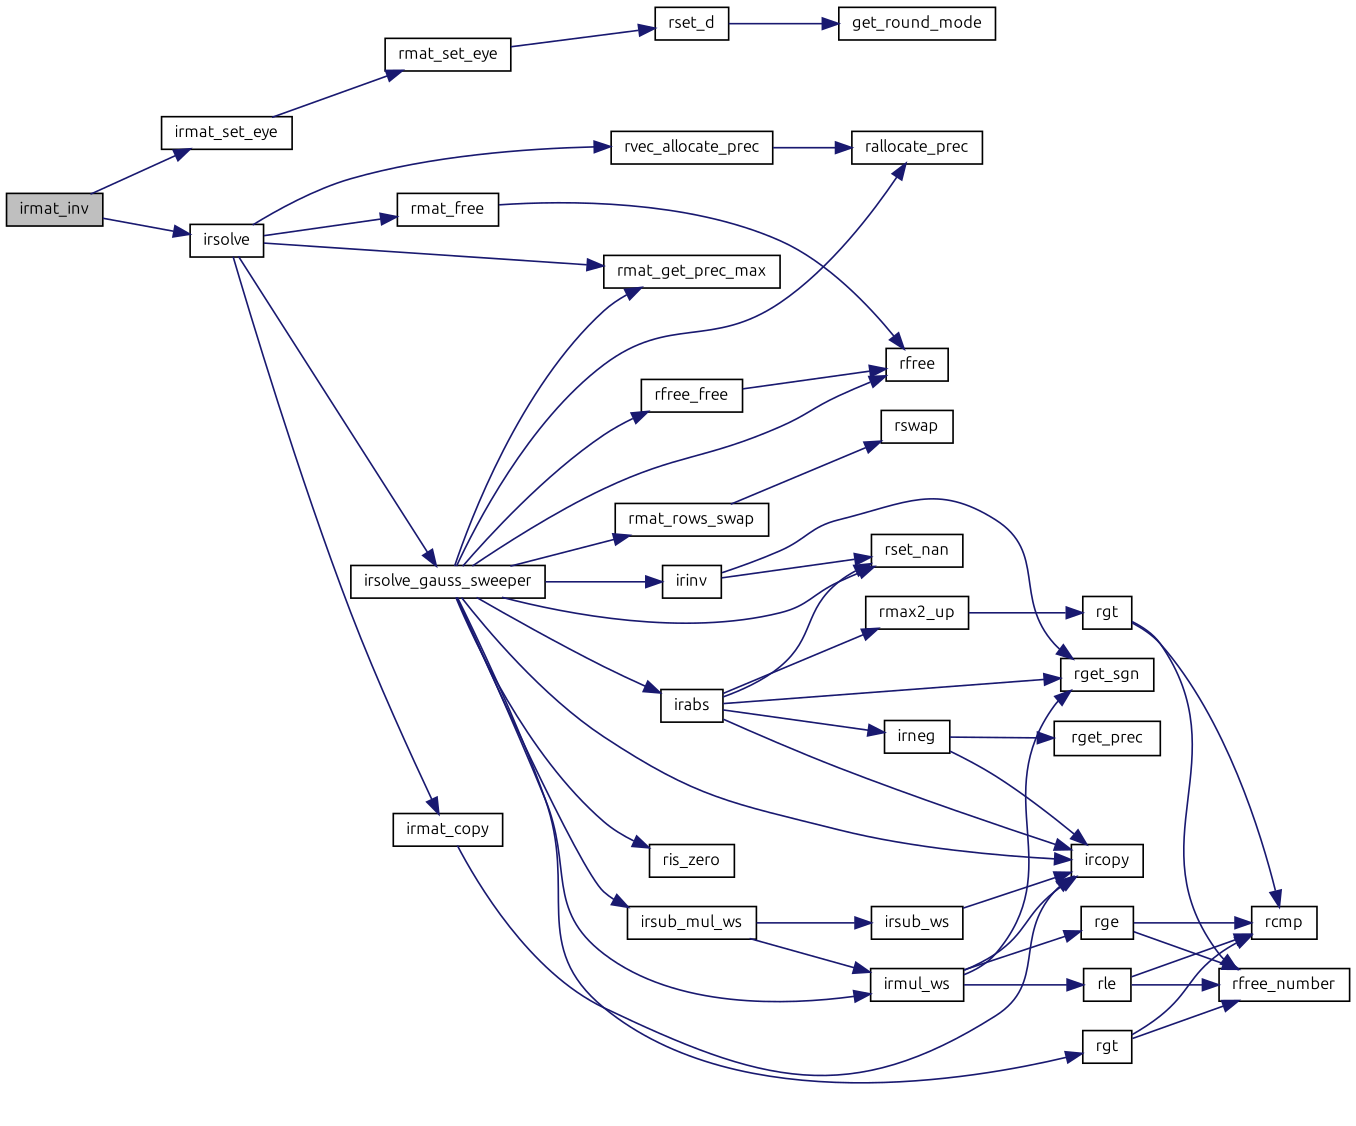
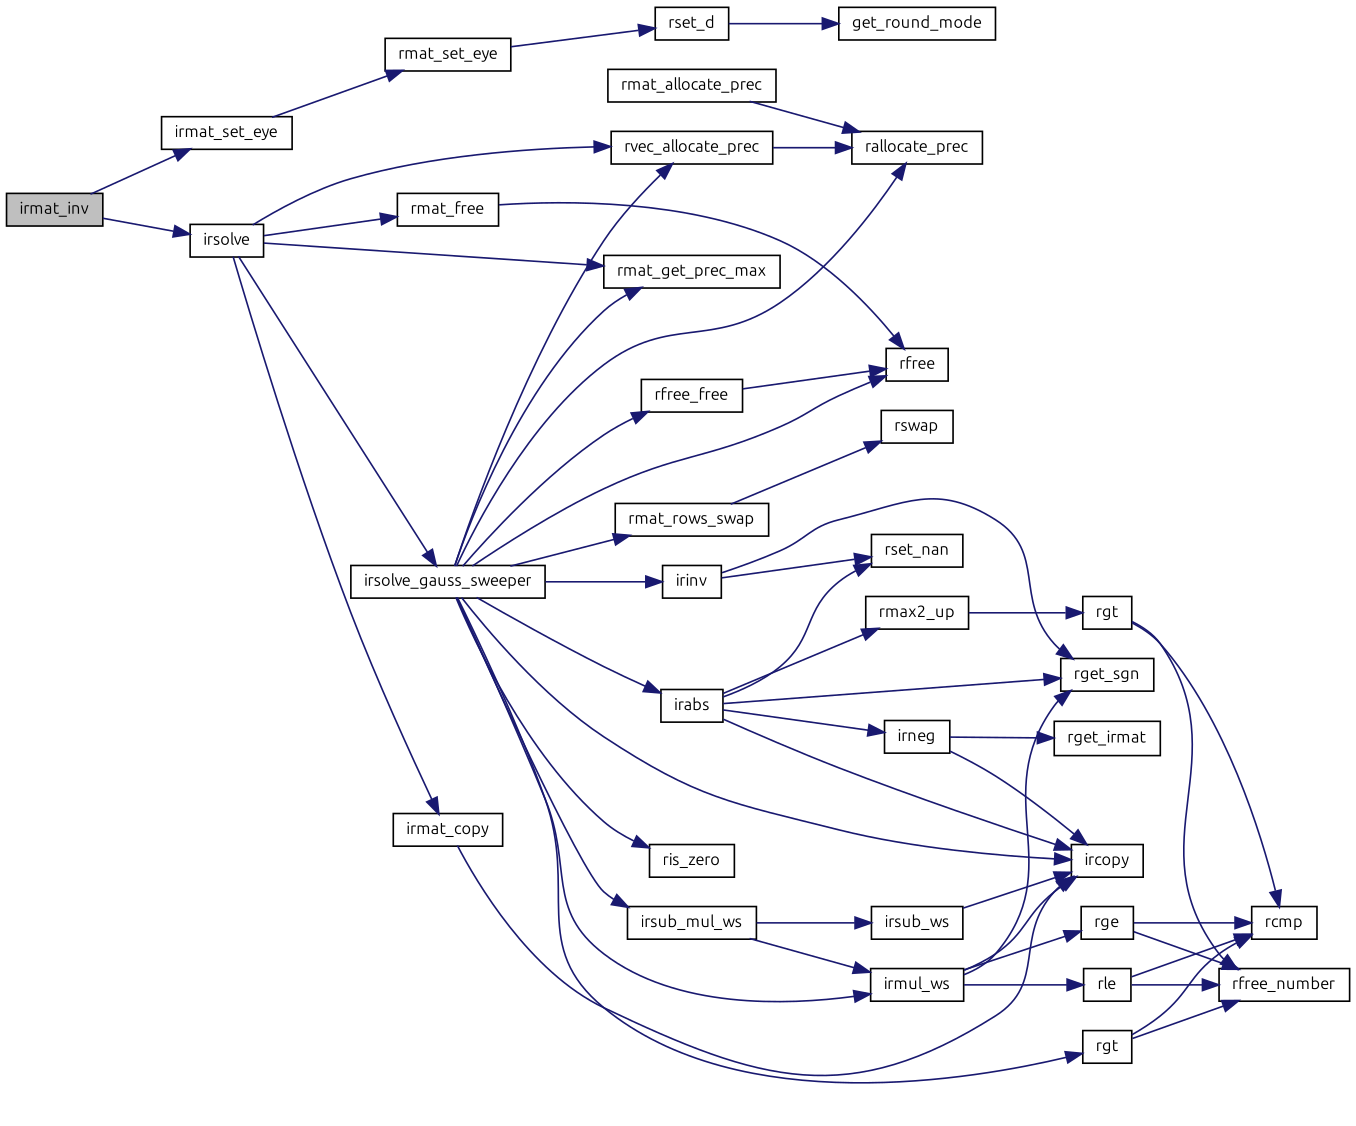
  digraph {
    fontname=Ubuntu
    rankdir=LR
    node [color=black fillcolor=white fontname=Ubuntu fontsize=10 shape=record style=filled]
    edge [color=midnightblue fontname=Ubuntu fontsize=10 labelfontname=Helvetica labelfontsize=10 style=solid]
    n1 [fillcolor=grey75 fontcolor=black height=0.2 label=irmat_inv width=0.4]
    n2 [height=0.2 label=irmat_set_eye width=0.4]
    n3 [height=0.2 label=irsolve width=0.4]
    n4 [height=0.2 label=rmat_set_eye width=0.4]
    n5 [height=0.2 label=rmat_get_prec_max width=0.4]
    n6 [height=0.2 label=irmat_copy width=0.4]
    n7 [height=0.2 label=irsolve_gauss_sweeper width=0.4]
    n8 [height=0.2 label=rmat_free width=0.4]
    n9 [height=0.2 label=rvec_allocate_prec width=0.4]
    n10 [height=0.2 label=rset_d width=0.4]
    n11 [height=0.2 label=get_round_mode width=0.4]
+   n12 [height=0.2 label=rmat_allocate_prec width=0.4]
    n13 [height=0.2 label=rallocate_prec width=0.4]
    n14 [height=0.2 label=ircopy width=0.4]
    n15 [height=0.2 label=irabs width=0.4]
    n16 [height=0.2 label=rgt width=0.4]
    n17 [height=0.2 label=ris_zero width=0.4]
    n18 [height=0.2 label=rmat_rows_swap width=0.4]
    n19 [height=0.2 label=irinv width=0.4]
    n20 [height=0.2 label=irmul_ws width=0.4]
    n21 [height=0.2 label=irsub_mul_ws width=0.4]
    n22 [height=0.2 label=rfree width=0.4]
    n23 [height=0.2 label=rfree_free width=0.4]
-   n24 [height=0.2 label=rget_prec width=0.4]
+   n24 [height=0.2 label=rget_irmat width=0.4]
    n25 [height=0.2 label=rset_nan width=0.4]
    n26 [height=0.2 label=rget_sgn width=0.4]
    n27 [height=0.2 label=irneg width=0.4]
    n28 [height=0.2 label=rmax2_up width=0.4]
    n29 [height=0.2 label=rfree_number width=0.4]
    n30 [height=0.2 label=rcmp width=0.4]
    n31 [height=0.2 label=rswap width=0.4]
    n32 [height=0.2 label=rle width=0.4]
    n33 [height=0.2 label=rge width=0.4]
    n34 [height=0.2 label=irsub_ws width=0.4]
    n35 [height=0.2 label=rgt width=0.4]
    n1 -> n2
    n1 -> n3
    n2 -> n4
    n3 -> n5
    n3 -> n6
    n3 -> n7
    n3 -> n8
    n3 -> n9
    n4 -> n10
    n6 -> n14
    n7 -> n5
-   n7 -> n25
+   n7 -> n9
    n7 -> n13
    n7 -> n14
    n7 -> n15
    n7 -> n16
    n7 -> n17
    n7 -> n18
    n7 -> n19
    n7 -> n20
    n7 -> n21
    n7 -> n22
    n7 -> n23
    n8 -> n22
    n9 -> n13
    n10 -> n11
+   n12 -> n13
    n15 -> n14
    n15 -> n25
    n15 -> n26
    n15 -> n27
    n15 -> n28
    n16 -> n29
    n16 -> n30
    n18 -> n31
    n19 -> n25
    n19 -> n26
    n20 -> n14
    n20 -> n26
    n20 -> n32
    n20 -> n33
    n21 -> n20
    n21 -> n34
    n23 -> n22
    n27 -> n14
    n27 -> n24
    n28 -> n35
    n32 -> n29
    n32 -> n30
    n33 -> n29
    n33 -> n30
    n34 -> n14
    n35 -> n29
    n35 -> n30
  }
